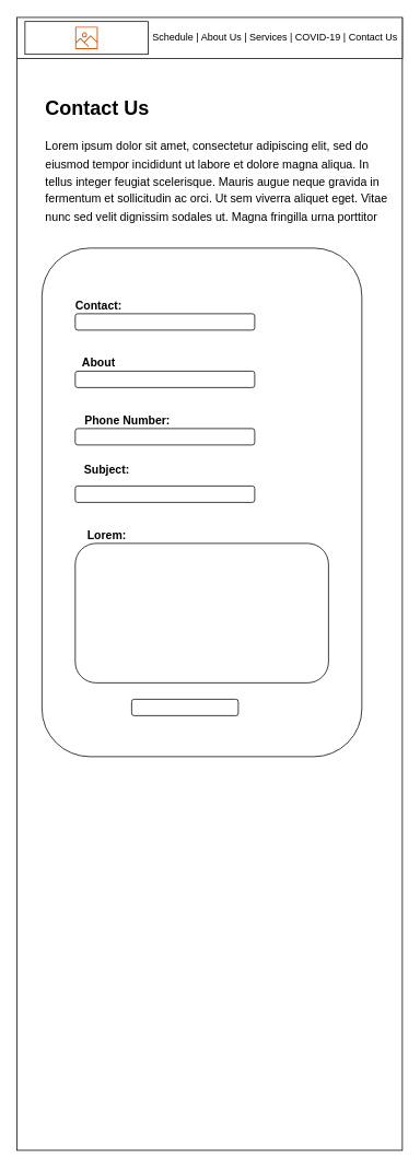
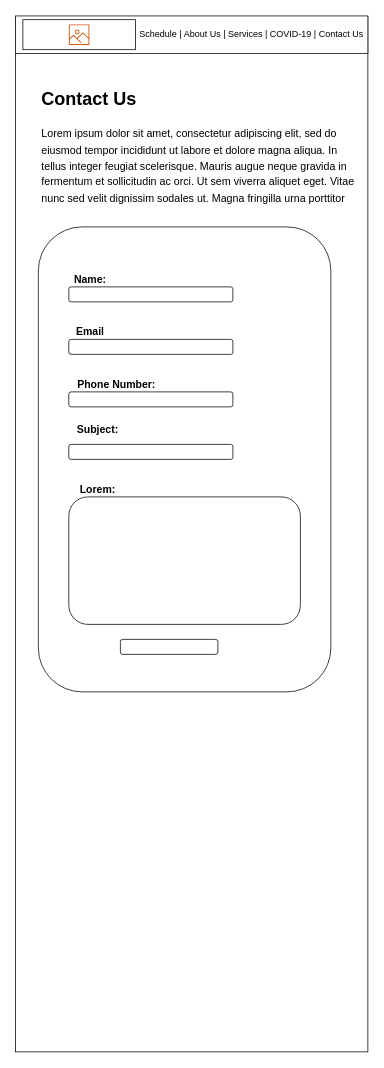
  <mxCell id="0" />
  <mxCell id="1" parent="0" />
  <mxCell id="2" value="" style="rounded=0;whiteSpace=wrap;html=1;" vertex="1" parent="1"><mxGeometry x="20" y="22" width="470" height="1380" as="geometry" /></mxCell>
  <mxCell id="3" value="" style="rounded=0;whiteSpace=wrap;html=1;" vertex="1" parent="1"><mxGeometry x="20" y="20.75" width="470" height="50" as="geometry" /></mxCell>
  <mxCell id="4" value="" style="rounded=0;whiteSpace=wrap;html=1;" vertex="1" parent="1"><mxGeometry x="30" y="25.75" width="150" height="40" as="geometry" /></mxCell>
  <mxCell id="5" value="" style="outlineConnect=0;fontColor=#232F3E;gradientColor=none;fillColor=#D05C17;strokeColor=none;dashed=0;verticalLabelPosition=bottom;verticalAlign=top;align=center;html=1;fontSize=12;fontStyle=0;aspect=fixed;pointerEvents=1;shape=mxgraph.aws4.container_registry_image;" vertex="1" parent="1"><mxGeometry x="91.25" y="32" width="27.5" height="27.5" as="geometry" /></mxCell>
  <mxCell id="6" value="Schedule | About Us | Services | COVID-19 | Contact Us" style="text;html=1;strokeColor=none;fillColor=none;align=center;verticalAlign=middle;whiteSpace=wrap;rounded=0;" vertex="1" parent="1"><mxGeometry x="180" y="30.75" width="310" height="28.75" as="geometry" /></mxCell>
  <mxCell id="7" value="&lt;h1&gt;&lt;span style=&quot;background-color: rgb(255 , 255 , 255)&quot;&gt;Contact Us&lt;/span&gt;&lt;/h1&gt;&lt;div&gt;&lt;p style=&quot;box-sizing: border-box ; margin-top: 1.5em ; margin-bottom: 1.5em ; font-size: 1.188em ; font-family: &amp;#34;mercury ssm a&amp;#34; , &amp;#34;mercury ssm b&amp;#34; , &amp;#34;georgia&amp;#34; , &amp;#34;times&amp;#34; , &amp;#34;times new roman&amp;#34; , &amp;#34;microsoft yahei new&amp;#34; , &amp;#34;microsoft yahei&amp;#34; , , , &amp;#34;simsun&amp;#34; , &amp;#34;stxihei&amp;#34; , , serif ; line-height: 1.5 ; animation: 1000ms linear 0s 1 normal none running&quot;&gt;&lt;span style=&quot;background-color: rgb(255 , 255 , 255)&quot;&gt;Lorem ipsum dolor sit amet, consectetur adipiscing elit, sed do eiusmod tempor incididunt ut labore et dolore magna aliqua. In tellus integer feugiat scelerisque. Mauris augue neque gravida in fermentum et sollicitudin ac orci. Ut sem viverra aliquet eget. Vitae nunc sed velit dignissim sodales ut. Magna fringilla urna porttitor rhoncus dolor purus.&lt;br&gt;&lt;/span&gt;&lt;/p&gt;&lt;/div&gt;" style="text;html=1;strokeColor=none;fillColor=none;spacing=5;spacingTop=-20;whiteSpace=wrap;overflow=hidden;rounded=0;" vertex="1" parent="1"><mxGeometry x="50" y="112" width="430" height="160" as="geometry" /></mxCell>
  <mxCell id="8" value="" style="rounded=1;whiteSpace=wrap;html=1;" vertex="1" parent="1"><mxGeometry x="50.63" y="302" width="390" height="620" as="geometry" /></mxCell>
- <mxCell id="9" value="&lt;b&gt;&lt;font style=&quot;font-size: 14px&quot;&gt;Contact:&lt;/font&gt;&lt;/b&gt;" style="text;html=1;strokeColor=none;fillColor=none;align=center;verticalAlign=middle;whiteSpace=wrap;rounded=0;" vertex="1" parent="1"><mxGeometry x="70" y="362" width="100" height="20" as="geometry" /></mxCell>
+ <mxCell id="9" value="&lt;b&gt;&lt;font style=&quot;font-size: 14px&quot;&gt;Name:&lt;/font&gt;&lt;/b&gt;" style="text;html=1;strokeColor=none;fillColor=none;align=center;verticalAlign=middle;whiteSpace=wrap;rounded=0;" vertex="1" parent="1"><mxGeometry x="70" y="362" width="100" height="20" as="geometry" /></mxCell>
  <mxCell id="10" value="" style="rounded=1;whiteSpace=wrap;html=1;" vertex="1" parent="1"><mxGeometry x="91.25" y="382" width="218.75" height="20" as="geometry" /></mxCell>
- <mxCell id="11" value="&lt;b&gt;&lt;font style=&quot;font-size: 14px&quot;&gt;About&lt;/font&gt;&lt;/b&gt;" style="text;html=1;strokeColor=none;fillColor=none;align=center;verticalAlign=middle;whiteSpace=wrap;rounded=0;" vertex="1" parent="1"><mxGeometry x="70" y="432" width="100" height="20" as="geometry" /></mxCell>
+ <mxCell id="11" value="&lt;b&gt;&lt;font style=&quot;font-size: 14px&quot;&gt;Email&lt;/font&gt;&lt;/b&gt;" style="text;html=1;strokeColor=none;fillColor=none;align=center;verticalAlign=middle;whiteSpace=wrap;rounded=0;" vertex="1" parent="1"><mxGeometry x="70" y="432" width="100" height="20" as="geometry" /></mxCell>
  <mxCell id="12" value="" style="rounded=1;whiteSpace=wrap;html=1;" vertex="1" parent="1"><mxGeometry x="91.25" y="452" width="218.75" height="20" as="geometry" /></mxCell>
  <mxCell id="13" value="&lt;b&gt;&lt;font style=&quot;font-size: 14px&quot;&gt;Phone Number:&lt;/font&gt;&lt;/b&gt;" style="text;html=1;strokeColor=none;fillColor=none;align=center;verticalAlign=middle;whiteSpace=wrap;rounded=0;" vertex="1" parent="1"><mxGeometry x="60" y="502" width="190" height="20" as="geometry" /></mxCell>
  <mxCell id="14" value="" style="rounded=1;whiteSpace=wrap;html=1;" vertex="1" parent="1"><mxGeometry x="91.25" y="522" width="218.75" height="20" as="geometry" /></mxCell>
  <mxCell id="15" value="&lt;b&gt;&lt;font style=&quot;font-size: 14px&quot;&gt;Subject:&lt;/font&gt;&lt;/b&gt;" style="text;html=1;strokeColor=none;fillColor=none;align=center;verticalAlign=middle;whiteSpace=wrap;rounded=0;" vertex="1" parent="1"><mxGeometry x="80" y="562" width="100" height="20" as="geometry" /></mxCell>
  <mxCell id="16" value="" style="rounded=1;whiteSpace=wrap;html=1;" vertex="1" parent="1"><mxGeometry x="91.25" y="592" width="218.75" height="20" as="geometry" /></mxCell>
  <mxCell id="17" value="&lt;b&gt;&lt;font style=&quot;font-size: 14px&quot;&gt;Lorem:&lt;/font&gt;&lt;/b&gt;" style="text;html=1;strokeColor=none;fillColor=none;align=center;verticalAlign=middle;whiteSpace=wrap;rounded=0;" vertex="1" parent="1"><mxGeometry x="80" y="642" width="100" height="20" as="geometry" /></mxCell>
  <mxCell id="18" value="" style="rounded=1;whiteSpace=wrap;html=1;" vertex="1" parent="1"><mxGeometry x="91.25" y="662" width="308.75" height="170" as="geometry" /></mxCell>
  <mxCell id="19" value="" style="rounded=1;whiteSpace=wrap;html=1;" vertex="1" parent="1"><mxGeometry x="160" y="852" width="130" height="20" as="geometry" /></mxCell>
